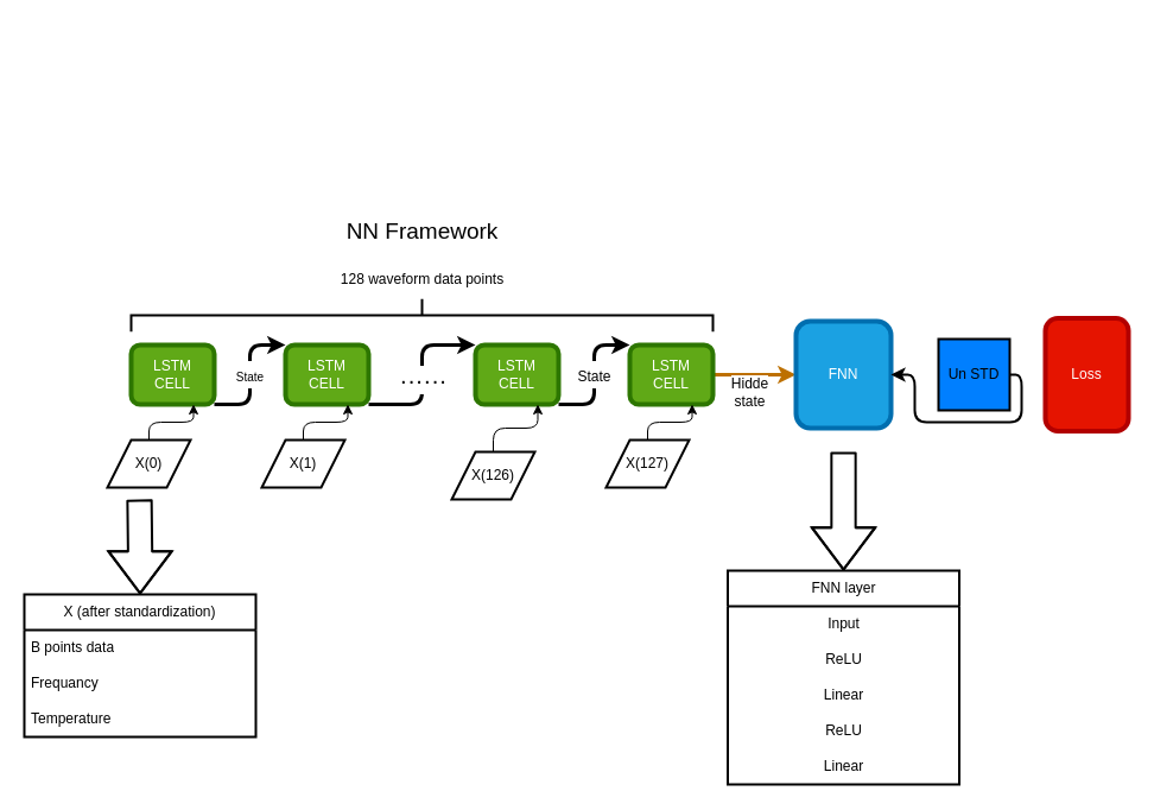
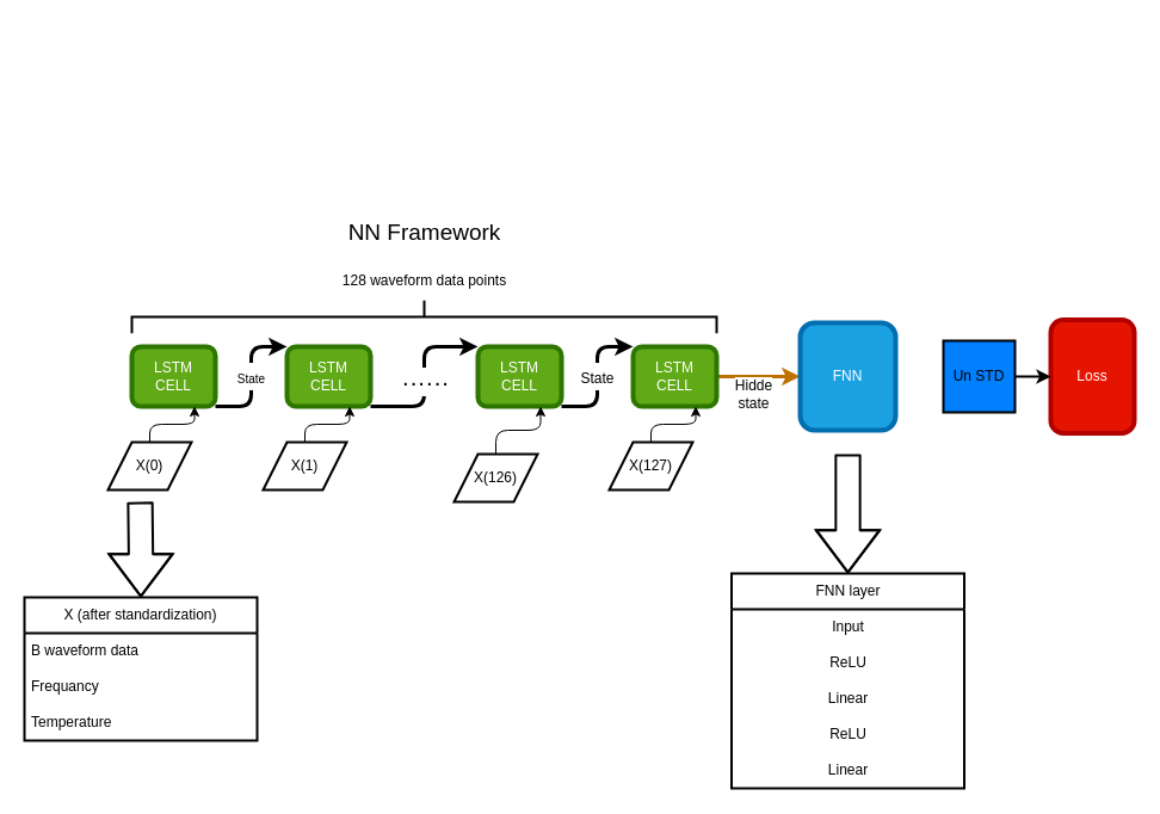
  <mxCell id="0" />
  <mxCell id="1" parent="0" />
  <mxCell id="2" value="&lt;font size=&quot;1&quot;&gt;State&lt;/font&gt;" style="edgeStyle=elbowEdgeStyle;html=1;exitX=1;exitY=1;exitDx=0;exitDy=0;entryX=0;entryY=0;entryDx=0;entryDy=0;fontSize=19;strokeWidth=3;" parent="1" source="3" target="7" edge="1"><mxGeometry relative="1" as="geometry" /></mxCell>
  <mxCell id="3" value="LSTM &lt;br&gt;CELL" style="rounded=1;whiteSpace=wrap;html=1;fillColor=#60a917;fontColor=#ffffff;strokeColor=#2D7600;strokeWidth=4;" parent="1" vertex="1"><mxGeometry x="110" y="290" width="70" height="50" as="geometry" /></mxCell>
  <mxCell id="4" value="NN Framework" style="text;html=1;strokeColor=none;fillColor=none;align=center;verticalAlign=middle;whiteSpace=wrap;rounded=0;strokeWidth=4;fontSize=19;" parent="1" vertex="1"><mxGeometry x="272.5" y="180" width="165" height="30" as="geometry" /></mxCell>
  <mxCell id="5" style="edgeStyle=elbowEdgeStyle;html=1;exitX=1;exitY=1;exitDx=0;exitDy=0;entryX=0;entryY=0;entryDx=0;entryDy=0;strokeWidth=3;fontSize=12;" parent="1" source="7" target="9" edge="1"><mxGeometry relative="1" as="geometry" /></mxCell>
  <mxCell id="6" value="&lt;font style=&quot;font-size: 20px;&quot;&gt;······&lt;/font&gt;" style="edgeLabel;html=1;align=center;verticalAlign=middle;resizable=0;points=[];fontSize=12;" parent="5" vertex="1" connectable="0"><mxGeometry x="-0.174" relative="1" as="geometry"><mxPoint y="-9" as="offset" /></mxGeometry></mxCell>
  <mxCell id="7" value="LSTM &lt;br&gt;CELL" style="rounded=1;whiteSpace=wrap;html=1;fillColor=#60a917;fontColor=#ffffff;strokeColor=#2D7600;strokeWidth=4;" parent="1" vertex="1"><mxGeometry x="240" y="290" width="70" height="50" as="geometry" /></mxCell>
  <mxCell id="8" value="&lt;font style=&quot;font-size: 12px;&quot;&gt;State&lt;/font&gt;" style="edgeStyle=elbowEdgeStyle;html=1;exitX=1;exitY=1;exitDx=0;exitDy=0;entryX=0;entryY=0;entryDx=0;entryDy=0;fontSize=19;strokeWidth=3;" parent="1" source="9" target="11" edge="1"><mxGeometry relative="1" as="geometry" /></mxCell>
  <mxCell id="9" value="LSTM &lt;br&gt;CELL" style="rounded=1;whiteSpace=wrap;html=1;fillColor=#60a917;fontColor=#ffffff;strokeColor=#2D7600;strokeWidth=4;" parent="1" vertex="1"><mxGeometry x="400" y="290" width="70" height="50" as="geometry" /></mxCell>
  <mxCell id="10" value="Hidde &lt;br&gt;state" style="edgeStyle=orthogonalEdgeStyle;html=1;exitX=1;exitY=0.5;exitDx=0;exitDy=0;strokeWidth=3;fontSize=12;entryX=0;entryY=0.5;entryDx=0;entryDy=0;fillColor=#f0a30a;strokeColor=#BD7000;" parent="1" source="11" target="12" edge="1"><mxGeometry x="-0.111" y="-15" relative="1" as="geometry"><mxPoint as="offset" /></mxGeometry></mxCell>
  <mxCell id="11" value="LSTM &lt;br&gt;CELL" style="rounded=1;whiteSpace=wrap;html=1;fillColor=#60a917;fontColor=#ffffff;strokeColor=#2D7600;strokeWidth=4;" parent="1" vertex="1"><mxGeometry x="530" y="290" width="70" height="50" as="geometry" /></mxCell>
  <mxCell id="12" value="FNN" style="rounded=1;whiteSpace=wrap;html=1;fillColor=#1ba1e2;fontColor=#ffffff;strokeColor=#006EAF;strokeWidth=4;" parent="1" vertex="1"><mxGeometry x="670" y="270" width="80" height="90" as="geometry" /></mxCell>
  <mxCell id="13" value="" style="strokeWidth=2;html=1;shape=mxgraph.flowchart.annotation_2;align=left;labelPosition=right;pointerEvents=1;fontSize=12;rotation=-90;direction=west;" parent="1" vertex="1"><mxGeometry x="341.25" y="20" width="27.5" height="490" as="geometry" /></mxCell>
  <mxCell id="14" value="128 waveform data points" style="text;html=1;strokeColor=none;fillColor=none;align=center;verticalAlign=middle;whiteSpace=wrap;rounded=0;strokeWidth=4;fontSize=12;direction=west;" parent="1" vertex="1"><mxGeometry x="267.5" y="220" width="175" height="30" as="geometry" /></mxCell>
  <mxCell id="15" style="edgeStyle=elbowEdgeStyle;html=1;exitX=0.5;exitY=0;exitDx=0;exitDy=0;entryX=0.75;entryY=1;entryDx=0;entryDy=0;strokeWidth=1;fontSize=12;elbow=vertical;" parent="1" source="16" target="3" edge="1"><mxGeometry relative="1" as="geometry" /></mxCell>
  <mxCell id="16" value="X(0)" style="shape=parallelogram;perimeter=parallelogramPerimeter;whiteSpace=wrap;html=1;fixedSize=1;strokeWidth=2;fontSize=12;" parent="1" vertex="1"><mxGeometry x="90" y="370" width="70" height="40" as="geometry" /></mxCell>
  <mxCell id="17" style="edgeStyle=elbowEdgeStyle;elbow=vertical;html=1;exitX=0.5;exitY=0;exitDx=0;exitDy=0;entryX=0.75;entryY=1;entryDx=0;entryDy=0;strokeWidth=1;fontSize=12;" parent="1" source="18" target="7" edge="1"><mxGeometry relative="1" as="geometry" /></mxCell>
  <mxCell id="18" value="X(1)" style="shape=parallelogram;perimeter=parallelogramPerimeter;whiteSpace=wrap;html=1;fixedSize=1;strokeWidth=2;fontSize=12;" parent="1" vertex="1"><mxGeometry x="220" y="370" width="70" height="40" as="geometry" /></mxCell>
  <mxCell id="19" style="edgeStyle=elbowEdgeStyle;elbow=vertical;html=1;exitX=0.5;exitY=0;exitDx=0;exitDy=0;entryX=0.75;entryY=1;entryDx=0;entryDy=0;strokeWidth=1;fontSize=12;" parent="1" source="20" target="9" edge="1"><mxGeometry relative="1" as="geometry" /></mxCell>
  <mxCell id="20" value="X(126)" style="shape=parallelogram;perimeter=parallelogramPerimeter;whiteSpace=wrap;html=1;fixedSize=1;strokeWidth=2;fontSize=12;" parent="1" vertex="1"><mxGeometry x="380" y="380" width="70" height="40" as="geometry" /></mxCell>
  <mxCell id="21" style="edgeStyle=elbowEdgeStyle;elbow=vertical;html=1;exitX=0.5;exitY=0;exitDx=0;exitDy=0;entryX=0.75;entryY=1;entryDx=0;entryDy=0;strokeWidth=1;fontSize=12;" parent="1" source="22" target="11" edge="1"><mxGeometry relative="1" as="geometry" /></mxCell>
  <mxCell id="22" value="X(127)" style="shape=parallelogram;perimeter=parallelogramPerimeter;whiteSpace=wrap;html=1;fixedSize=1;strokeWidth=2;fontSize=12;" parent="1" vertex="1"><mxGeometry x="510" y="370" width="70" height="40" as="geometry" /></mxCell>
  <mxCell id="23" value="Loss" style="whiteSpace=wrap;html=1;fillColor=#e51400;strokeColor=#B20000;fontColor=#ffffff;rounded=1;strokeWidth=4;" parent="1" vertex="1"><mxGeometry x="880" y="267.5" width="70" height="95" as="geometry" /></mxCell>
  <mxCell id="24" value="" style="shape=flexArrow;endArrow=classic;html=1;strokeWidth=2;fontSize=12;elbow=vertical;entryX=0.5;entryY=0;entryDx=0;entryDy=0;endWidth=31.034;endSize=11.124;width=19.31;fillColor=default;strokeColor=default;" parent="1" target="25" edge="1"><mxGeometry width="50" height="50" relative="1" as="geometry"><mxPoint x="117" y="420" as="sourcePoint" /><mxPoint x="162.5" y="450" as="targetPoint" /><Array as="points"><mxPoint x="117.5" y="460" /></Array></mxGeometry></mxCell>
  <mxCell id="25" value="X (after standardization)" style="swimlane;fontStyle=0;childLayout=stackLayout;horizontal=1;startSize=30;horizontalStack=0;resizeParent=1;resizeParentMax=0;resizeLast=0;collapsible=1;marginBottom=0;whiteSpace=wrap;html=1;strokeWidth=2;fontSize=12;" parent="1" vertex="1"><mxGeometry x="20" y="500" width="195" height="120" as="geometry" /></mxCell>
- <mxCell id="26" value="B points data" style="text;strokeColor=none;fillColor=none;align=left;verticalAlign=middle;spacingLeft=4;spacingRight=4;overflow=hidden;points=[[0,0.5],[1,0.5]];portConstraint=eastwest;rotatable=0;whiteSpace=wrap;html=1;strokeWidth=2;fontSize=12;" parent="25" vertex="1"><mxGeometry y="30" width="195" height="30" as="geometry" /></mxCell>
+ <mxCell id="26" value="B waveform data" style="text;strokeColor=none;fillColor=none;align=left;verticalAlign=middle;spacingLeft=4;spacingRight=4;overflow=hidden;points=[[0,0.5],[1,0.5]];portConstraint=eastwest;rotatable=0;whiteSpace=wrap;html=1;strokeWidth=2;fontSize=12;" parent="25" vertex="1"><mxGeometry y="30" width="195" height="30" as="geometry" /></mxCell>
  <mxCell id="27" value="Frequancy" style="text;strokeColor=none;fillColor=none;align=left;verticalAlign=middle;spacingLeft=4;spacingRight=4;overflow=hidden;points=[[0,0.5],[1,0.5]];portConstraint=eastwest;rotatable=0;whiteSpace=wrap;html=1;strokeWidth=2;fontSize=12;" parent="25" vertex="1"><mxGeometry y="60" width="195" height="30" as="geometry" /></mxCell>
  <mxCell id="28" value="Temperature" style="text;strokeColor=none;fillColor=none;align=left;verticalAlign=middle;spacingLeft=4;spacingRight=4;overflow=hidden;points=[[0,0.5],[1,0.5]];portConstraint=eastwest;rotatable=0;whiteSpace=wrap;html=1;strokeWidth=2;fontSize=12;" parent="25" vertex="1"><mxGeometry y="90" width="195" height="30" as="geometry" /></mxCell>
  <mxCell id="29" value="" style="shape=flexArrow;endArrow=classic;html=1;strokeWidth=2;fontSize=12;elbow=vertical;entryX=0.5;entryY=0;entryDx=0;entryDy=0;endWidth=31.034;endSize=11.124;width=19.31;fillColor=default;strokeColor=default;" parent="1" target="30" edge="1"><mxGeometry width="50" height="50" relative="1" as="geometry"><mxPoint x="710" y="380" as="sourcePoint" /><mxPoint x="755" y="430" as="targetPoint" /><Array as="points"><mxPoint x="710" y="440" /></Array></mxGeometry></mxCell>
  <mxCell id="30" value="FNN layer" style="swimlane;fontStyle=0;childLayout=stackLayout;horizontal=1;startSize=30;horizontalStack=0;resizeParent=1;resizeParentMax=0;resizeLast=0;collapsible=1;marginBottom=0;whiteSpace=wrap;html=1;strokeWidth=2;fontSize=12;" parent="1" vertex="1"><mxGeometry x="612.5" y="480" width="195" height="180" as="geometry" /></mxCell>
  <mxCell id="31" value="Input" style="text;strokeColor=none;fillColor=none;align=center;verticalAlign=middle;spacingLeft=4;spacingRight=4;overflow=hidden;points=[[0,0.5],[1,0.5]];portConstraint=eastwest;rotatable=0;whiteSpace=wrap;html=1;strokeWidth=2;fontSize=12;" parent="30" vertex="1"><mxGeometry y="30" width="195" height="30" as="geometry" /></mxCell>
  <mxCell id="32" value="ReLU" style="text;strokeColor=none;fillColor=none;align=center;verticalAlign=middle;spacingLeft=4;spacingRight=4;overflow=hidden;points=[[0,0.5],[1,0.5]];portConstraint=eastwest;rotatable=0;whiteSpace=wrap;html=1;strokeWidth=2;fontSize=12;" parent="30" vertex="1"><mxGeometry y="60" width="195" height="30" as="geometry" /></mxCell>
  <mxCell id="33" value="Linear" style="text;strokeColor=none;fillColor=none;align=center;verticalAlign=middle;spacingLeft=4;spacingRight=4;overflow=hidden;points=[[0,0.5],[1,0.5]];portConstraint=eastwest;rotatable=0;whiteSpace=wrap;html=1;strokeWidth=2;fontSize=12;" vertex="1" parent="30"><mxGeometry y="90" width="195" height="30" as="geometry" /></mxCell>
  <mxCell id="34" value="ReLU" style="text;strokeColor=none;fillColor=none;align=center;verticalAlign=middle;spacingLeft=4;spacingRight=4;overflow=hidden;points=[[0,0.5],[1,0.5]];portConstraint=eastwest;rotatable=0;whiteSpace=wrap;html=1;strokeWidth=2;fontSize=12;" parent="30" vertex="1"><mxGeometry y="120" width="195" height="30" as="geometry" /></mxCell>
  <mxCell id="35" value="Linear" style="text;strokeColor=none;fillColor=none;align=center;verticalAlign=middle;spacingLeft=4;spacingRight=4;overflow=hidden;points=[[0,0.5],[1,0.5]];portConstraint=eastwest;rotatable=0;whiteSpace=wrap;html=1;strokeWidth=2;fontSize=12;" parent="30" vertex="1"><mxGeometry y="150" width="195" height="30" as="geometry" /></mxCell>
- <mxCell id="36" style="edgeStyle=orthogonalEdgeStyle;html=1;exitX=1;exitY=0.5;exitDx=0;exitDy=0;strokeColor=default;strokeWidth=2;fontSize=12;fillColor=default;elbow=vertical;" parent="1" source="37" target="12" edge="1"><mxGeometry relative="1" as="geometry" /></mxCell>
+ <mxCell id="36" style="edgeStyle=orthogonalEdgeStyle;html=1;exitX=1;exitY=0.5;exitDx=0;exitDy=0;entryX=0;entryY=0.5;entryDx=0;entryDy=0;strokeColor=default;strokeWidth=2;fontSize=12;fillColor=default;elbow=vertical;" parent="1" source="37" target="23" edge="1"><mxGeometry relative="1" as="geometry" /></mxCell>
  <mxCell id="37" value="Un STD" style="rounded=0;whiteSpace=wrap;html=1;strokeWidth=2;fontSize=12;fillColor=#007FFF;" parent="1" vertex="1"><mxGeometry x="790" y="285" width="60" height="60" as="geometry" /></mxCell>
